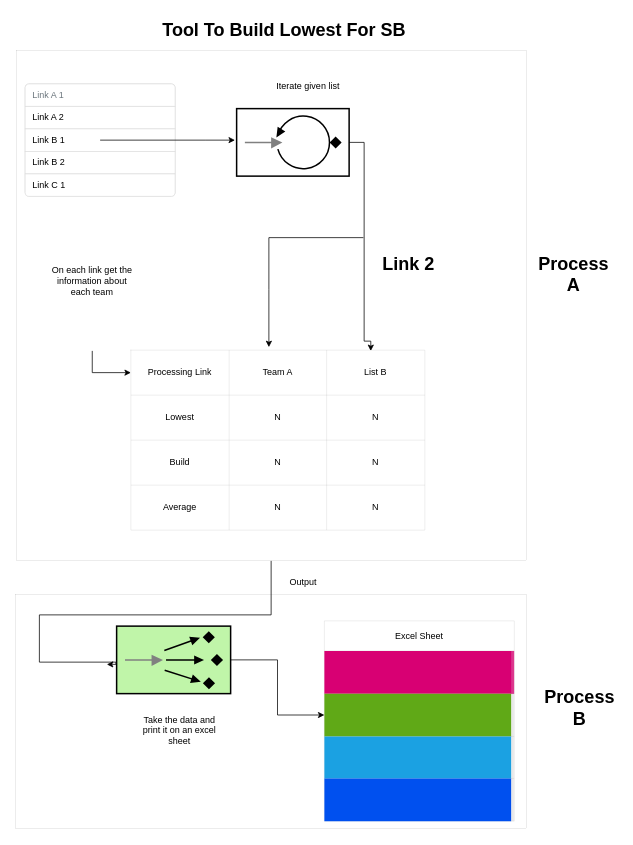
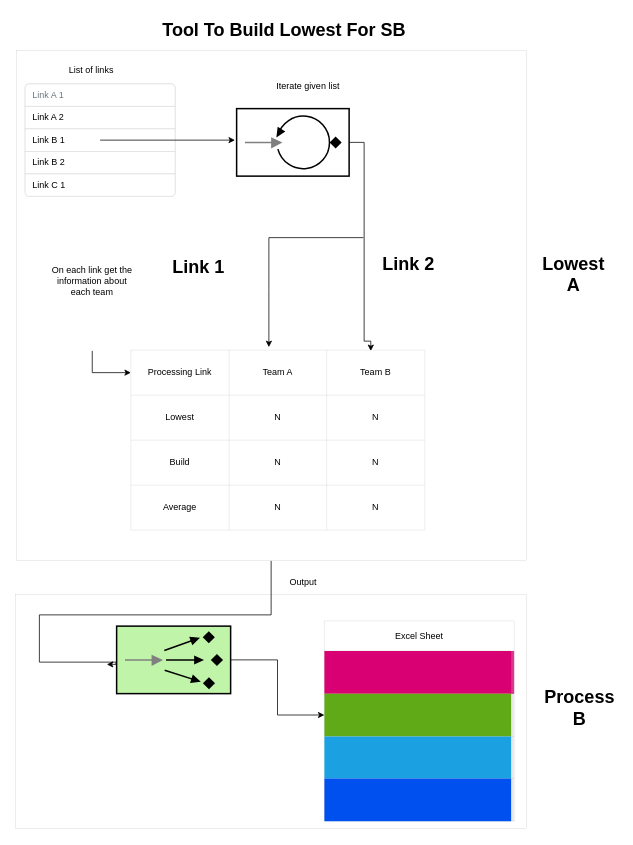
  <mxCell id="0" />
  <mxCell id="1" parent="0" />
  <mxCell id="2" value="" style="whiteSpace=wrap;html=1;strokeColor=default;strokeWidth=0;fillColor=none;" vertex="1" parent="1"><mxGeometry x="20" y="792" width="682" height="312" as="geometry" /></mxCell>
  <mxCell id="3" style="edgeStyle=orthogonalEdgeStyle;rounded=0;orthogonalLoop=1;jettySize=auto;html=1;" edge="1" parent="1" source="4"><mxGeometry relative="1" as="geometry"><mxPoint x="142" y="885" as="targetPoint" /><Array as="points"><mxPoint x="361" y="819" /><mxPoint x="52" y="819" /><mxPoint x="52" y="882" /><mxPoint x="154" y="882" /><mxPoint x="154" y="885" /></Array></mxGeometry></mxCell>
  <mxCell id="4" value="" style="whiteSpace=wrap;html=1;aspect=fixed;strokeColor=default;strokeWidth=0;fillColor=none;" vertex="1" parent="1"><mxGeometry x="21" y="67" width="680" height="680" as="geometry" /></mxCell>
  <mxCell id="5" value="" style="html=1;shadow=0;dashed=0;shape=mxgraph.bootstrap.rrect;rSize=5;strokeColor=#DFDFDF;html=1;whiteSpace=wrap;fillColor=#FFFFFF;fontColor=#000000;" vertex="1" parent="1"><mxGeometry x="33" y="111" width="200" height="150" as="geometry" /></mxCell>
  <mxCell id="6" value="Link A 1" style="html=1;shadow=0;dashed=0;shape=mxgraph.bootstrap.topButton;rSize=5;strokeColor=inherit;fillColor=#ffffff;fontColor=#6C767D;perimeter=none;whiteSpace=wrap;resizeWidth=1;align=left;spacing=10;" vertex="1" parent="5"><mxGeometry width="200" height="30" relative="1" as="geometry" /></mxCell>
  <mxCell id="7" value="Link A 2" style="strokeColor=inherit;fillColor=inherit;gradientColor=inherit;fontColor=inherit;html=1;shadow=0;dashed=0;perimeter=none;whiteSpace=wrap;resizeWidth=1;align=left;spacing=10;" vertex="1" parent="5"><mxGeometry width="200" height="30" relative="1" as="geometry"><mxPoint y="30" as="offset" /></mxGeometry></mxCell>
  <mxCell id="8" value="Link B 1" style="strokeColor=inherit;fillColor=inherit;gradientColor=inherit;fontColor=inherit;html=1;shadow=0;dashed=0;perimeter=none;whiteSpace=wrap;resizeWidth=1;align=left;spacing=10;" vertex="1" parent="5"><mxGeometry width="200" height="30" relative="1" as="geometry"><mxPoint y="60" as="offset" /></mxGeometry></mxCell>
  <mxCell id="9" value="Link B 2" style="strokeColor=inherit;fillColor=inherit;gradientColor=inherit;fontColor=inherit;html=1;shadow=0;dashed=0;perimeter=none;whiteSpace=wrap;resizeWidth=1;align=left;spacing=10;" vertex="1" parent="5"><mxGeometry width="200" height="30" relative="1" as="geometry"><mxPoint y="90" as="offset" /></mxGeometry></mxCell>
  <mxCell id="10" value="Link C 1" style="strokeColor=inherit;fillColor=inherit;gradientColor=inherit;fontColor=inherit;html=1;shadow=0;dashed=0;shape=mxgraph.bootstrap.bottomButton;rSize=5;perimeter=none;whiteSpace=wrap;resizeWidth=1;resizeHeight=0;align=left;spacing=10;" vertex="1" parent="5"><mxGeometry y="1" width="200" height="30" relative="1" as="geometry"><mxPoint y="-30" as="offset" /></mxGeometry></mxCell>
+ <mxCell id="11" value="List of links" style="text;html=1;strokeColor=none;fillColor=none;align=center;verticalAlign=middle;whiteSpace=wrap;rounded=0;" vertex="1" parent="1"><mxGeometry x="42" y="78" width="159" height="30" as="geometry" /></mxCell>
  <mxCell id="12" value="Tool To Build Lowest For SB" style="text;strokeColor=none;fillColor=none;html=1;fontSize=24;fontStyle=1;verticalAlign=middle;align=center;" vertex="1" parent="1"><mxGeometry x="91" y="20" width="574" height="40" as="geometry" /></mxCell>
  <mxCell id="13" style="edgeStyle=orthogonalEdgeStyle;rounded=0;orthogonalLoop=1;jettySize=auto;html=1;exitX=1;exitY=0.5;exitDx=0;exitDy=0;exitPerimeter=0;entryX=0.816;entryY=0.02;entryDx=0;entryDy=0;entryPerimeter=0;" edge="1" parent="1" source="14" target="21"><mxGeometry relative="1" as="geometry"><mxPoint x="386.251" y="398.248" as="targetPoint" /><Array as="points"><mxPoint x="485" y="189" /><mxPoint x="485" y="454" /><mxPoint x="494" y="454" /></Array></mxGeometry></mxCell>
  <mxCell id="14" value="" style="fillColor=#ffffff;dashed=0;outlineConnect=0;strokeWidth=2;html=1;align=center;fontSize=8;verticalLabelPosition=bottom;verticalAlign=top;shape=mxgraph.eip.polling_consumer;strokeColor=#000000;" vertex="1" parent="1"><mxGeometry x="315" y="144" width="150" height="90" as="geometry" /></mxCell>
  <mxCell id="15" style="edgeStyle=orthogonalEdgeStyle;rounded=0;orthogonalLoop=1;jettySize=auto;html=1;" edge="1" parent="1" source="8"><mxGeometry relative="1" as="geometry"><mxPoint x="312.767" y="186" as="targetPoint" /></mxGeometry></mxCell>
  <mxCell id="16" value="Iterate given list" style="text;html=1;strokeColor=none;fillColor=none;align=center;verticalAlign=middle;whiteSpace=wrap;rounded=0;" vertex="1" parent="1"><mxGeometry x="353" y="99" width="115" height="30" as="geometry" /></mxCell>
  <mxCell id="17" value="" style="endArrow=classic;html=1;rounded=0;" edge="1" parent="1"><mxGeometry width="50" height="50" relative="1" as="geometry"><mxPoint x="484" y="316" as="sourcePoint" /><mxPoint x="358" y="462" as="targetPoint" /><Array as="points"><mxPoint x="358" y="316" /><mxPoint x="358" y="385" /></Array></mxGeometry></mxCell>
+ <mxCell id="18" value="Link 1" style="text;strokeColor=none;fillColor=none;html=1;fontSize=24;fontStyle=1;verticalAlign=middle;align=center;" vertex="1" parent="1"><mxGeometry x="227" y="336" width="73" height="38" as="geometry" /></mxCell>
  <mxCell id="19" value="Link 2" style="text;strokeColor=none;fillColor=none;html=1;fontSize=24;fontStyle=1;verticalAlign=middle;align=center;" vertex="1" parent="1"><mxGeometry x="522" y="331" width="43" height="40" as="geometry" /></mxCell>
  <mxCell id="20" value="" style="shape=table;startSize=0;container=1;collapsible=0;childLayout=tableLayout;strokeColor=default;strokeWidth=0;fillColor=#ffffff;" vertex="1" parent="1"><mxGeometry x="174" y="466" width="392" height="240" as="geometry" /></mxCell>
  <mxCell id="21" value="" style="shape=tableRow;horizontal=0;startSize=0;swimlaneHead=0;swimlaneBody=0;strokeColor=inherit;top=0;left=0;bottom=0;right=0;collapsible=0;dropTarget=0;fillColor=none;points=[[0,0.5],[1,0.5]];portConstraint=eastwest;strokeWidth=0;" vertex="1" parent="20"><mxGeometry width="392" height="60" as="geometry" /></mxCell>
  <mxCell id="22" value="Processing Link" style="shape=partialRectangle;html=1;whiteSpace=wrap;connectable=0;strokeColor=inherit;overflow=hidden;fillColor=none;top=0;left=0;bottom=0;right=0;pointerEvents=1;strokeWidth=0;" vertex="1" parent="21"><mxGeometry width="131" height="60" as="geometry"><mxRectangle width="131" height="60" as="alternateBounds" /></mxGeometry></mxCell>
  <mxCell id="23" value="Team A" style="shape=partialRectangle;html=1;whiteSpace=wrap;connectable=0;strokeColor=inherit;overflow=hidden;fillColor=none;top=0;left=0;bottom=0;right=0;pointerEvents=1;strokeWidth=0;" vertex="1" parent="21"><mxGeometry x="131" width="130" height="60" as="geometry"><mxRectangle width="130" height="60" as="alternateBounds" /></mxGeometry></mxCell>
- <mxCell id="24" value="List B" style="shape=partialRectangle;html=1;whiteSpace=wrap;connectable=0;strokeColor=inherit;overflow=hidden;fillColor=none;top=0;left=0;bottom=0;right=0;pointerEvents=1;strokeWidth=0;" vertex="1" parent="21"><mxGeometry x="261" width="131" height="60" as="geometry"><mxRectangle width="131" height="60" as="alternateBounds" /></mxGeometry></mxCell>
+ <mxCell id="24" value="Team B" style="shape=partialRectangle;html=1;whiteSpace=wrap;connectable=0;strokeColor=inherit;overflow=hidden;fillColor=none;top=0;left=0;bottom=0;right=0;pointerEvents=1;strokeWidth=0;" vertex="1" parent="21"><mxGeometry x="261" width="131" height="60" as="geometry"><mxRectangle width="131" height="60" as="alternateBounds" /></mxGeometry></mxCell>
  <mxCell id="25" value="" style="shape=tableRow;horizontal=0;startSize=0;swimlaneHead=0;swimlaneBody=0;strokeColor=inherit;top=0;left=0;bottom=0;right=0;collapsible=0;dropTarget=0;fillColor=none;points=[[0,0.5],[1,0.5]];portConstraint=eastwest;strokeWidth=0;" vertex="1" parent="20"><mxGeometry y="60" width="392" height="60" as="geometry" /></mxCell>
  <mxCell id="26" value="Lowest" style="shape=partialRectangle;html=1;whiteSpace=wrap;connectable=0;strokeColor=inherit;overflow=hidden;fillColor=none;top=0;left=0;bottom=0;right=0;pointerEvents=1;strokeWidth=0;" vertex="1" parent="25"><mxGeometry width="131" height="60" as="geometry"><mxRectangle width="131" height="60" as="alternateBounds" /></mxGeometry></mxCell>
  <mxCell id="27" value="N" style="shape=partialRectangle;html=1;whiteSpace=wrap;connectable=0;strokeColor=inherit;overflow=hidden;fillColor=none;top=0;left=0;bottom=0;right=0;pointerEvents=1;strokeWidth=0;" vertex="1" parent="25"><mxGeometry x="131" width="130" height="60" as="geometry"><mxRectangle width="130" height="60" as="alternateBounds" /></mxGeometry></mxCell>
  <mxCell id="28" value="N" style="shape=partialRectangle;html=1;whiteSpace=wrap;connectable=0;strokeColor=inherit;overflow=hidden;fillColor=none;top=0;left=0;bottom=0;right=0;pointerEvents=1;strokeWidth=0;" vertex="1" parent="25"><mxGeometry x="261" width="131" height="60" as="geometry"><mxRectangle width="131" height="60" as="alternateBounds" /></mxGeometry></mxCell>
  <mxCell id="29" value="" style="shape=tableRow;horizontal=0;startSize=0;swimlaneHead=0;swimlaneBody=0;strokeColor=inherit;top=0;left=0;bottom=0;right=0;collapsible=0;dropTarget=0;fillColor=none;points=[[0,0.5],[1,0.5]];portConstraint=eastwest;strokeWidth=0;" vertex="1" parent="20"><mxGeometry y="120" width="392" height="60" as="geometry" /></mxCell>
  <mxCell id="30" value="Build" style="shape=partialRectangle;html=1;whiteSpace=wrap;connectable=0;strokeColor=inherit;overflow=hidden;fillColor=none;top=0;left=0;bottom=0;right=0;pointerEvents=1;strokeWidth=0;" vertex="1" parent="29"><mxGeometry width="131" height="60" as="geometry"><mxRectangle width="131" height="60" as="alternateBounds" /></mxGeometry></mxCell>
  <mxCell id="31" value="N" style="shape=partialRectangle;html=1;whiteSpace=wrap;connectable=0;strokeColor=inherit;overflow=hidden;fillColor=none;top=0;left=0;bottom=0;right=0;pointerEvents=1;strokeWidth=0;" vertex="1" parent="29"><mxGeometry x="131" width="130" height="60" as="geometry"><mxRectangle width="130" height="60" as="alternateBounds" /></mxGeometry></mxCell>
  <mxCell id="32" value="N" style="shape=partialRectangle;html=1;whiteSpace=wrap;connectable=0;strokeColor=inherit;overflow=hidden;fillColor=none;top=0;left=0;bottom=0;right=0;pointerEvents=1;strokeWidth=0;" vertex="1" parent="29"><mxGeometry x="261" width="131" height="60" as="geometry"><mxRectangle width="131" height="60" as="alternateBounds" /></mxGeometry></mxCell>
  <mxCell id="33" value="" style="shape=tableRow;horizontal=0;startSize=0;swimlaneHead=0;swimlaneBody=0;strokeColor=inherit;top=0;left=0;bottom=0;right=0;collapsible=0;dropTarget=0;fillColor=none;points=[[0,0.5],[1,0.5]];portConstraint=eastwest;strokeWidth=0;" vertex="1" parent="20"><mxGeometry y="180" width="392" height="60" as="geometry" /></mxCell>
  <mxCell id="34" value="Average" style="shape=partialRectangle;html=1;whiteSpace=wrap;connectable=0;strokeColor=inherit;overflow=hidden;fillColor=none;top=0;left=0;bottom=0;right=0;pointerEvents=1;strokeWidth=0;" vertex="1" parent="33"><mxGeometry width="131" height="60" as="geometry"><mxRectangle width="131" height="60" as="alternateBounds" /></mxGeometry></mxCell>
  <mxCell id="35" value="N" style="shape=partialRectangle;html=1;whiteSpace=wrap;connectable=0;strokeColor=inherit;overflow=hidden;fillColor=none;top=0;left=0;bottom=0;right=0;pointerEvents=1;strokeWidth=0;" vertex="1" parent="33"><mxGeometry x="131" width="130" height="60" as="geometry"><mxRectangle width="130" height="60" as="alternateBounds" /></mxGeometry></mxCell>
  <mxCell id="36" value="N" style="shape=partialRectangle;html=1;whiteSpace=wrap;connectable=0;strokeColor=inherit;overflow=hidden;fillColor=none;top=0;left=0;bottom=0;right=0;pointerEvents=1;strokeWidth=0;" vertex="1" parent="33"><mxGeometry x="261" width="131" height="60" as="geometry"><mxRectangle width="131" height="60" as="alternateBounds" /></mxGeometry></mxCell>
- <mxCell id="37" value="Process&lt;br&gt;A" style="text;strokeColor=none;fillColor=none;html=1;fontSize=24;fontStyle=1;verticalAlign=middle;align=center;" vertex="1" parent="1"><mxGeometry x="714" y="345" width="100" height="40" as="geometry" /></mxCell>
+ <mxCell id="37" value="Lowest&lt;br&gt;A" style="text;strokeColor=none;fillColor=none;html=1;fontSize=24;fontStyle=1;verticalAlign=middle;align=center;" vertex="1" parent="1"><mxGeometry x="714" y="345" width="100" height="40" as="geometry" /></mxCell>
  <mxCell id="38" style="edgeStyle=orthogonalEdgeStyle;rounded=0;orthogonalLoop=1;jettySize=auto;html=1;" edge="1" parent="1" source="39" target="21"><mxGeometry relative="1" as="geometry" /></mxCell>
  <mxCell id="39" value="On each link get the information about each team" style="text;html=1;strokeColor=none;fillColor=none;align=center;verticalAlign=middle;whiteSpace=wrap;rounded=0;" vertex="1" parent="1"><mxGeometry x="63" y="281" width="119" height="186" as="geometry" /></mxCell>
  <mxCell id="40" value="Output" style="text;html=1;strokeColor=none;fillColor=none;align=center;verticalAlign=middle;whiteSpace=wrap;rounded=0;" vertex="1" parent="1"><mxGeometry x="374" y="761" width="60" height="30" as="geometry" /></mxCell>
  <mxCell id="41" style="edgeStyle=orthogonalEdgeStyle;rounded=0;orthogonalLoop=1;jettySize=auto;html=1;" edge="1" parent="1" source="42" target="49"><mxGeometry relative="1" as="geometry" /></mxCell>
  <mxCell id="42" value="" style="fillColor=#c0f5a9;dashed=0;outlineConnect=0;strokeWidth=2;html=1;align=center;fontSize=8;verticalLabelPosition=bottom;verticalAlign=top;shape=mxgraph.eip.competing_consumers;strokeColor=default;" vertex="1" parent="1"><mxGeometry x="155" y="834" width="152" height="90" as="geometry" /></mxCell>
  <mxCell id="43" value="Excel Sheet" style="shape=table;childLayout=tableLayout;startSize=40;collapsible=0;recursiveResize=0;expand=0;strokeColor=default;strokeWidth=0;fillColor=none;" vertex="1" parent="1"><mxGeometry x="432" y="827" width="253.21" height="267" as="geometry" /></mxCell>
  <mxCell id="44" value="" style="shape=tableRow;horizontal=0;swimlaneHead=0;swimlaneBody=0;top=0;left=0;strokeColor=#A50040;bottom=0;right=0;dropTarget=0;fontStyle=0;fillColor=#d80073;points=[[0,0.5],[1,0.5]];portConstraint=eastwest;startSize=249;collapsible=0;recursiveResize=0;expand=0;strokeWidth=0;fontColor=#ffffff;" vertex="1" parent="43"><mxGeometry y="40" width="253.21" height="57" as="geometry" /></mxCell>
  <mxCell id="45" value="" style="swimlane;swimlaneHead=0;swimlaneBody=0;fontStyle=0;strokeColor=#A50040;connectable=0;fillColor=#d80073;startSize=57;collapsible=0;recursiveResize=0;expand=0;strokeWidth=0;fontColor=#ffffff;" vertex="1" parent="44"><mxGeometry x="249" width="1" height="57" as="geometry"><mxRectangle width="1" height="57" as="alternateBounds" /></mxGeometry></mxCell>
  <mxCell id="46" value="" style="swimlane;swimlaneHead=0;swimlaneBody=0;fontStyle=0;strokeColor=#A50040;connectable=0;fillColor=#d80073;startSize=57;collapsible=0;recursiveResize=0;expand=0;strokeWidth=0;fontColor=#ffffff;" vertex="1" parent="44"><mxGeometry x="250" width="1" height="57" as="geometry"><mxRectangle width="1" height="57" as="alternateBounds" /></mxGeometry></mxCell>
  <mxCell id="47" value="" style="swimlane;swimlaneHead=0;swimlaneBody=0;fontStyle=0;strokeColor=#A50040;connectable=0;fillColor=#d80073;startSize=57;collapsible=0;recursiveResize=0;expand=0;strokeWidth=0;fontColor=#ffffff;" vertex="1" parent="44"><mxGeometry x="251" width="1" height="57" as="geometry"><mxRectangle width="1" height="57" as="alternateBounds" /></mxGeometry></mxCell>
  <mxCell id="48" value="" style="swimlane;swimlaneHead=0;swimlaneBody=0;fontStyle=0;strokeColor=#A50040;connectable=0;fillColor=#d80073;startSize=57;collapsible=0;recursiveResize=0;expand=0;strokeWidth=0;fontColor=#ffffff;" vertex="1" parent="44"><mxGeometry x="252" width="1" height="57" as="geometry"><mxRectangle width="1" height="57" as="alternateBounds" /></mxGeometry></mxCell>
  <mxCell id="49" value="" style="shape=tableRow;horizontal=0;swimlaneHead=0;swimlaneBody=0;top=0;left=0;strokeColor=#2D7600;bottom=0;right=0;dropTarget=0;fontStyle=0;fillColor=#60a917;points=[[0,0.5],[1,0.5]];portConstraint=eastwest;startSize=249;collapsible=0;recursiveResize=0;expand=0;strokeWidth=0;fontColor=#ffffff;" vertex="1" parent="43"><mxGeometry y="97" width="253.21" height="57" as="geometry" /></mxCell>
  <mxCell id="50" value="" style="swimlane;swimlaneHead=0;swimlaneBody=0;fontStyle=0;connectable=0;strokeColor=#2D7600;fillColor=#60a917;startSize=0;collapsible=0;recursiveResize=0;expand=0;strokeWidth=0;fontColor=#ffffff;" vertex="1" parent="49"><mxGeometry x="249" width="1" height="57" as="geometry"><mxRectangle width="1" height="57" as="alternateBounds" /></mxGeometry></mxCell>
  <mxCell id="51" value="" style="swimlane;swimlaneHead=0;swimlaneBody=0;fontStyle=0;connectable=0;strokeColor=inherit;fillColor=none;startSize=0;collapsible=0;recursiveResize=0;expand=0;strokeWidth=0;" vertex="1" parent="49"><mxGeometry x="250" width="1" height="57" as="geometry"><mxRectangle width="1" height="57" as="alternateBounds" /></mxGeometry></mxCell>
  <mxCell id="52" value="" style="swimlane;swimlaneHead=0;swimlaneBody=0;fontStyle=0;connectable=0;strokeColor=inherit;fillColor=none;startSize=0;collapsible=0;recursiveResize=0;expand=0;strokeWidth=0;" vertex="1" parent="49"><mxGeometry x="251" width="1" height="57" as="geometry"><mxRectangle width="1" height="57" as="alternateBounds" /></mxGeometry></mxCell>
  <mxCell id="53" value="" style="swimlane;swimlaneHead=0;swimlaneBody=0;fontStyle=0;connectable=0;strokeColor=inherit;fillColor=none;startSize=0;collapsible=0;recursiveResize=0;expand=0;strokeWidth=0;" vertex="1" parent="49"><mxGeometry x="252" width="1" height="57" as="geometry"><mxRectangle width="1" height="57" as="alternateBounds" /></mxGeometry></mxCell>
  <mxCell id="54" value="" style="shape=tableRow;horizontal=0;swimlaneHead=0;swimlaneBody=0;top=0;left=0;strokeColor=#006EAF;bottom=0;right=0;dropTarget=0;fontStyle=0;fillColor=#1ba1e2;points=[[0,0.5],[1,0.5]];portConstraint=eastwest;startSize=249;collapsible=0;recursiveResize=0;expand=0;strokeWidth=0;fontColor=#ffffff;" vertex="1" parent="43"><mxGeometry y="154" width="253.21" height="56" as="geometry" /></mxCell>
  <mxCell id="55" value="" style="swimlane;swimlaneHead=0;swimlaneBody=0;fontStyle=0;connectable=0;strokeColor=inherit;fillColor=none;startSize=0;collapsible=0;recursiveResize=0;expand=0;strokeWidth=0;" vertex="1" parent="54"><mxGeometry x="249" width="1" height="56" as="geometry"><mxRectangle width="1" height="56" as="alternateBounds" /></mxGeometry></mxCell>
  <mxCell id="56" value="" style="swimlane;swimlaneHead=0;swimlaneBody=0;fontStyle=0;connectable=0;strokeColor=inherit;fillColor=none;startSize=0;collapsible=0;recursiveResize=0;expand=0;strokeWidth=0;" vertex="1" parent="54"><mxGeometry x="250" width="1" height="56" as="geometry"><mxRectangle width="1" height="56" as="alternateBounds" /></mxGeometry></mxCell>
  <mxCell id="57" value="" style="swimlane;swimlaneHead=0;swimlaneBody=0;fontStyle=0;connectable=0;strokeColor=inherit;fillColor=none;startSize=0;collapsible=0;recursiveResize=0;expand=0;strokeWidth=0;" vertex="1" parent="54"><mxGeometry x="251" width="1" height="56" as="geometry"><mxRectangle width="1" height="56" as="alternateBounds" /></mxGeometry></mxCell>
  <mxCell id="58" value="" style="swimlane;swimlaneHead=0;swimlaneBody=0;fontStyle=0;connectable=0;strokeColor=inherit;fillColor=none;startSize=0;collapsible=0;recursiveResize=0;expand=0;strokeWidth=0;" vertex="1" parent="54"><mxGeometry x="252" width="1" height="56" as="geometry"><mxRectangle width="1" height="56" as="alternateBounds" /></mxGeometry></mxCell>
  <mxCell id="59" value="" style="shape=tableRow;horizontal=0;swimlaneHead=0;swimlaneBody=0;top=0;left=0;strokeColor=#001DBC;bottom=0;right=0;dropTarget=0;fontStyle=0;fillColor=#0050ef;points=[[0,0.5],[1,0.5]];portConstraint=eastwest;startSize=249;collapsible=0;recursiveResize=0;expand=0;strokeWidth=0;fontColor=#ffffff;" vertex="1" parent="43"><mxGeometry y="210" width="253.21" height="57" as="geometry" /></mxCell>
  <mxCell id="60" value="" style="swimlane;swimlaneHead=0;swimlaneBody=0;fontStyle=0;connectable=0;strokeColor=inherit;fillColor=none;startSize=0;collapsible=0;recursiveResize=0;expand=0;strokeWidth=0;" vertex="1" parent="59"><mxGeometry x="249" width="1" height="57" as="geometry"><mxRectangle width="1" height="57" as="alternateBounds" /></mxGeometry></mxCell>
  <mxCell id="61" value="" style="swimlane;swimlaneHead=0;swimlaneBody=0;fontStyle=0;connectable=0;strokeColor=inherit;fillColor=none;startSize=0;collapsible=0;recursiveResize=0;expand=0;strokeWidth=0;" vertex="1" parent="59"><mxGeometry x="250" width="1" height="57" as="geometry"><mxRectangle width="1" height="57" as="alternateBounds" /></mxGeometry></mxCell>
  <mxCell id="62" value="" style="swimlane;swimlaneHead=0;swimlaneBody=0;fontStyle=0;connectable=0;strokeColor=inherit;fillColor=none;startSize=0;collapsible=0;recursiveResize=0;expand=0;strokeWidth=0;" vertex="1" parent="59"><mxGeometry x="251" width="1" height="57" as="geometry"><mxRectangle width="1" height="57" as="alternateBounds" /></mxGeometry></mxCell>
  <mxCell id="63" value="" style="swimlane;swimlaneHead=0;swimlaneBody=0;fontStyle=0;connectable=0;strokeColor=inherit;fillColor=none;startSize=0;collapsible=0;recursiveResize=0;expand=0;strokeWidth=0;" vertex="1" parent="59"><mxGeometry x="252" width="1" height="57" as="geometry"><mxRectangle width="1" height="57" as="alternateBounds" /></mxGeometry></mxCell>
- <mxCell id="64" value="Take the data and print it on an excel sheet" style="text;html=1;strokeColor=none;fillColor=none;align=center;verticalAlign=middle;whiteSpace=wrap;rounded=0;" vertex="1" parent="1"><mxGeometry x="182" y="939" width="114" height="67" as="geometry" /></mxCell>
  <mxCell id="65" value="Process&lt;br&gt;B" style="text;strokeColor=none;fillColor=none;html=1;fontSize=24;fontStyle=1;verticalAlign=middle;align=center;" vertex="1" parent="1"><mxGeometry x="722" y="923" width="100" height="40" as="geometry" /></mxCell>
